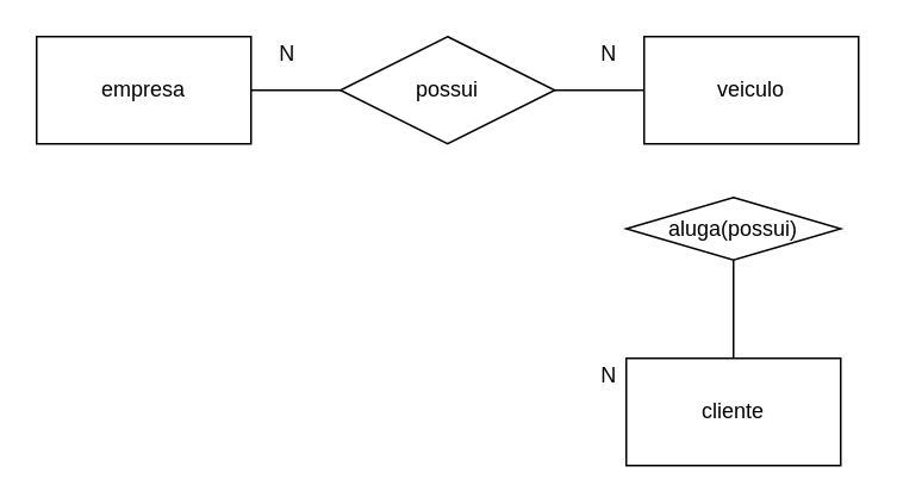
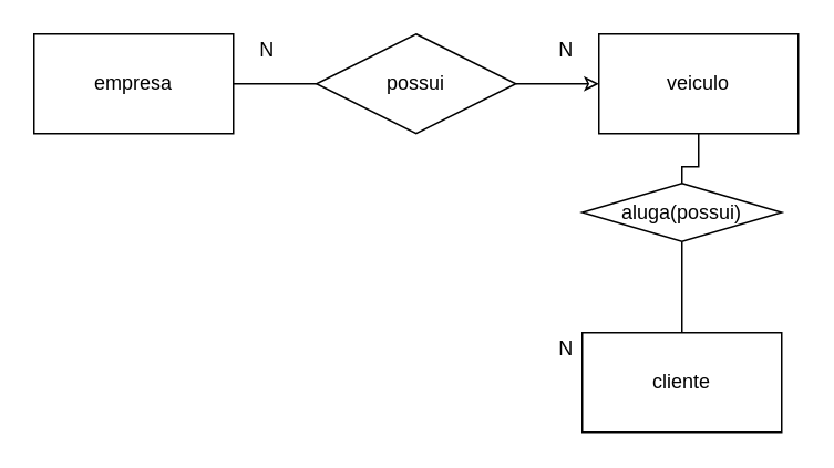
  <mxCell id="0" />
  <mxCell id="1" parent="0" />
  <mxCell id="2" value="" style="edgeStyle=orthogonalEdgeStyle;rounded=0;orthogonalLoop=1;jettySize=auto;html=1;endArrow=none;endFill=0;" edge="1" parent="1" source="3" target="9"><mxGeometry relative="1" as="geometry" /></mxCell>
  <mxCell id="3" value="&lt;div&gt;empresa&lt;/div&gt;" style="rounded=0;whiteSpace=wrap;html=1;" vertex="1" parent="1"><mxGeometry x="20" y="20" width="120" height="60" as="geometry" /></mxCell>
+ <mxCell id="4" value="" style="edgeStyle=orthogonalEdgeStyle;rounded=0;orthogonalLoop=1;jettySize=auto;html=1;endArrow=none;endFill=0;" edge="1" parent="1" source="5" target="10"><mxGeometry relative="1" as="geometry" /></mxCell>
  <mxCell id="5" value="veiculo" style="rounded=0;whiteSpace=wrap;html=1;" vertex="1" parent="1"><mxGeometry x="360" y="20" width="120" height="60" as="geometry" /></mxCell>
  <mxCell id="6" value="" style="edgeStyle=orthogonalEdgeStyle;rounded=0;orthogonalLoop=1;jettySize=auto;html=1;endArrow=none;endFill=0;" edge="1" parent="1" source="7" target="10"><mxGeometry relative="1" as="geometry" /></mxCell>
  <mxCell id="7" value="cliente" style="rounded=0;whiteSpace=wrap;html=1;" vertex="1" parent="1"><mxGeometry x="350" y="200" width="120" height="60" as="geometry" /></mxCell>
- <mxCell id="8" value="" style="edgeStyle=orthogonalEdgeStyle;rounded=0;orthogonalLoop=1;jettySize=auto;html=1;endArrow=none;endFill=0;" edge="1" parent="1" source="9" target="5"><mxGeometry relative="1" as="geometry" /></mxCell>
+ <mxCell id="8" value="" style="edgeStyle=orthogonalEdgeStyle;rounded=0;orthogonalLoop=1;jettySize=auto;html=1;endArrow=classic;endFill=0;" edge="1" parent="1" source="9" target="5"><mxGeometry relative="1" as="geometry" /></mxCell>
  <mxCell id="9" value="possui" style="shape=rhombus;perimeter=rhombusPerimeter;whiteSpace=wrap;html=1;align=center;" vertex="1" parent="1"><mxGeometry x="190" y="20" width="120" height="60" as="geometry" /></mxCell>
  <mxCell id="10" value="aluga(possui)" style="shape=rhombus;perimeter=rhombusPerimeter;whiteSpace=wrap;html=1;align=center;" vertex="1" parent="1"><mxGeometry x="350" y="110" width="120" height="35" as="geometry" /></mxCell>
  <mxCell id="11" value="N" style="text;html=1;align=center;verticalAlign=middle;resizable=0;points=[];autosize=1;strokeColor=none;" vertex="1" parent="1"><mxGeometry x="150" y="20" width="20" height="20" as="geometry" /></mxCell>
  <mxCell id="12" value="N" style="text;html=1;align=center;verticalAlign=middle;resizable=0;points=[];autosize=1;strokeColor=none;" vertex="1" parent="1"><mxGeometry x="330" y="200" width="20" height="20" as="geometry" /></mxCell>
  <mxCell id="13" value="N" style="text;html=1;align=center;verticalAlign=middle;resizable=0;points=[];autosize=1;strokeColor=none;" vertex="1" parent="1"><mxGeometry x="330" y="20" width="20" height="20" as="geometry" /></mxCell>
